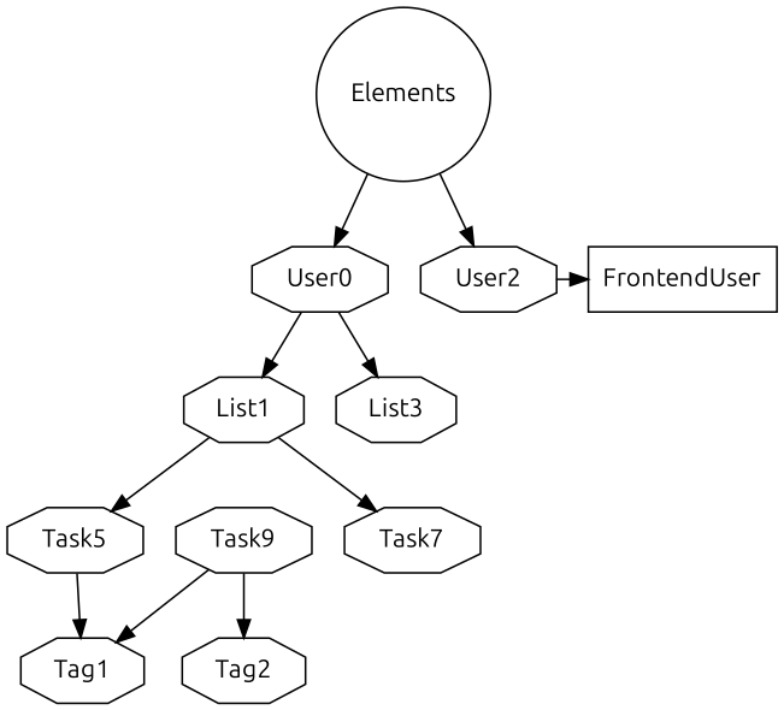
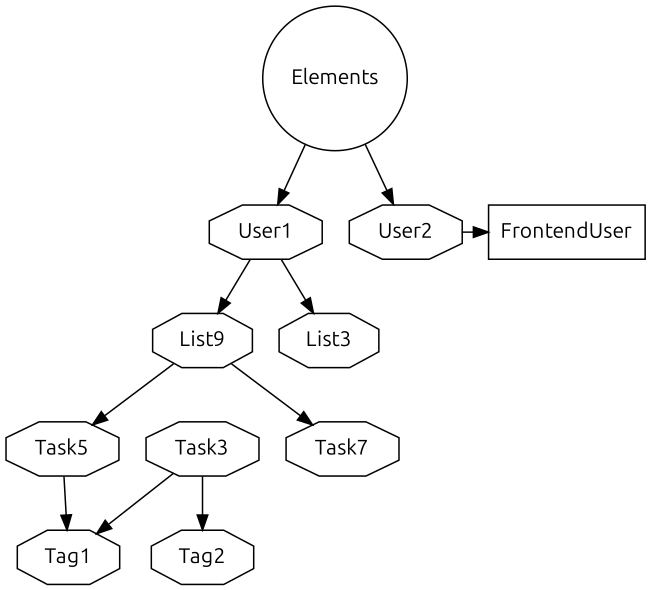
  digraph {
    fontname=Ubuntu
    node [fontname=Ubuntu shape=octagon]
    edge [fontname=Ubuntu]
-   User1 [label=User0]
+   User1
    FrontendUser [shape=box]
    User2
-   List1
+   List1 [label=List9]
    List3
    n6 [label=Task5]
    n7 [label=Task7]
-   Task3 [label=Task9]
+   Task3
    Tag1
    Tag2
    Elements [shape=circle]
    subgraph sub_1 {
      rank=same
      User1
      FrontendUser
      User2
    }
    subgraph sub_2 {
      title=Lists
      List1
      List3
    }
    subgraph sub_3 {
      title=Tasks
      n6
      n7
      Task3
    }
    subgraph sub_4 {
      title=Tags
      Tag1
      Tag2
    }
    User1 -> List1
    User1 -> List3
    User2 -> FrontendUser
    List1 -> n6
    List1 -> n7
    n6 -> Tag1
    Task3 -> Tag1
    Task3 -> Tag2
    Elements -> User1
    Elements -> User2
  }
